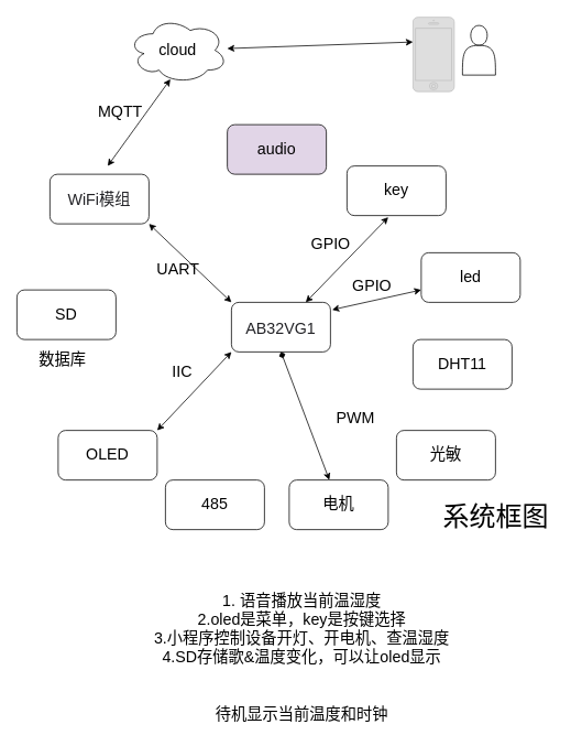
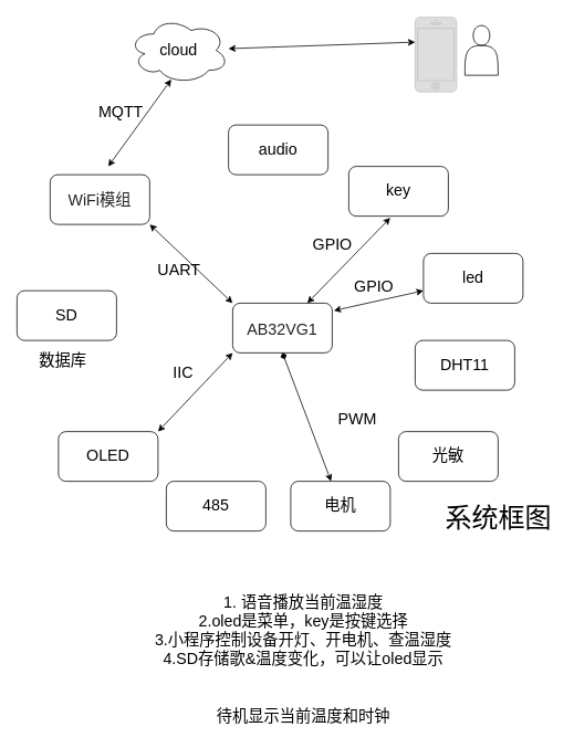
  <mxCell id="0" />
  <mxCell id="1" parent="0" />
  <mxCell id="2" value="&lt;h1 class=&quot;title-article&quot; id=&quot;articleContentId&quot; style=&quot;box-sizing: border-box ; outline: 0px ; margin: 0px ; padding: 0px ; font-family: &amp;#34;pingfang sc&amp;#34; , &amp;#34;microsoft yahei&amp;#34; , &amp;#34;simhei&amp;#34; , &amp;#34;arial&amp;#34; , &amp;#34;simsun&amp;#34; ; overflow-wrap: break-word ; color: rgb(34 , 34 , 38) ; word-break: break-all ; background-color: rgb(255 , 255 , 255)&quot;&gt;&lt;span style=&quot;font-weight: normal&quot;&gt;&lt;font style=&quot;font-size: 19px&quot;&gt;AB32VG1&lt;/font&gt;&lt;/span&gt;&lt;/h1&gt;" style="rounded=1;whiteSpace=wrap;html=1;" parent="1" vertex="1"><mxGeometry x="280" y="365" width="120" height="60" as="geometry" /></mxCell>
  <mxCell id="3" value="&lt;h1 class=&quot;title-article&quot; id=&quot;articleContentId&quot; style=&quot;box-sizing: border-box ; outline: 0px ; margin: 0px ; padding: 0px ; font-family: &amp;#34;pingfang sc&amp;#34; , &amp;#34;microsoft yahei&amp;#34; , &amp;#34;simhei&amp;#34; , &amp;#34;arial&amp;#34; , &amp;#34;simsun&amp;#34; ; overflow-wrap: break-word ; color: rgb(34 , 34 , 38) ; word-break: break-all ; background-color: rgb(255 , 255 , 255)&quot;&gt;&lt;span style=&quot;font-size: 19px ; font-weight: 400&quot;&gt;WiFi模组&lt;/span&gt;&lt;/h1&gt;" style="rounded=1;whiteSpace=wrap;html=1;" parent="1" vertex="1"><mxGeometry x="60" y="210" width="120" height="60" as="geometry" /></mxCell>
  <mxCell id="4" value="cloud" style="ellipse;shape=cloud;whiteSpace=wrap;html=1;fontSize=19;" parent="1" vertex="1"><mxGeometry x="155" y="20" width="120" height="80" as="geometry" /></mxCell>
  <mxCell id="5" value="OLED" style="rounded=1;whiteSpace=wrap;html=1;fontSize=19;" parent="1" vertex="1"><mxGeometry x="70" y="520" width="120" height="60" as="geometry" /></mxCell>
  <mxCell id="6" value="IIC" style="text;html=1;align=center;verticalAlign=middle;resizable=0;points=[];autosize=1;strokeColor=none;fillColor=none;fontSize=19;" parent="1" vertex="1"><mxGeometry x="200" y="435" width="40" height="30" as="geometry" /></mxCell>
  <mxCell id="7" value="UART" style="text;html=1;align=center;verticalAlign=middle;resizable=0;points=[];autosize=1;strokeColor=none;fillColor=none;fontSize=19;" parent="1" vertex="1"><mxGeometry x="180" y="310" width="70" height="30" as="geometry" /></mxCell>
  <mxCell id="8" value="key" style="rounded=1;whiteSpace=wrap;html=1;fontSize=19;" parent="1" vertex="1"><mxGeometry x="420" y="200" width="120" height="60" as="geometry" /></mxCell>
  <mxCell id="9" value="led" style="rounded=1;whiteSpace=wrap;html=1;fontSize=19;" parent="1" vertex="1"><mxGeometry x="510" y="305" width="120" height="60" as="geometry" /></mxCell>
  <mxCell id="10" value="DHT11" style="rounded=1;whiteSpace=wrap;html=1;fontSize=19;" parent="1" vertex="1"><mxGeometry x="500" y="410" width="120" height="60" as="geometry" /></mxCell>
  <mxCell id="11" value="光敏" style="rounded=1;whiteSpace=wrap;html=1;fontSize=19;" parent="1" vertex="1"><mxGeometry x="480" y="520" width="120" height="60" as="geometry" /></mxCell>
  <mxCell id="12" value="电机" style="rounded=1;whiteSpace=wrap;html=1;fontSize=19;" parent="1" vertex="1"><mxGeometry x="350" y="580" width="120" height="60" as="geometry" /></mxCell>
  <mxCell id="13" value="485" style="rounded=1;whiteSpace=wrap;html=1;fontSize=19;" parent="1" vertex="1"><mxGeometry x="200" y="580" width="120" height="60" as="geometry" /></mxCell>
  <mxCell id="14" value="" style="endArrow=classic;startArrow=classic;html=1;rounded=0;fontSize=19;entryX=0;entryY=1;entryDx=0;entryDy=0;exitX=1;exitY=0;exitDx=0;exitDy=0;" parent="1" source="5" target="2" edge="1"><mxGeometry width="50" height="50" relative="1" as="geometry"><mxPoint x="220" y="490" as="sourcePoint" /><mxPoint x="270" y="440" as="targetPoint" /></mxGeometry></mxCell>
  <mxCell id="15" value="" style="endArrow=classic;startArrow=classic;html=1;rounded=0;fontSize=19;entryX=0;entryY=0;entryDx=0;entryDy=0;exitX=1;exitY=1;exitDx=0;exitDy=0;" parent="1" source="3" target="2" edge="1"><mxGeometry width="50" height="50" relative="1" as="geometry"><mxPoint x="210" y="290" as="sourcePoint" /><mxPoint x="260" y="240" as="targetPoint" /></mxGeometry></mxCell>
  <mxCell id="16" value="" style="endArrow=diamond;startArrow=classic;html=1;rounded=0;fontSize=19;entryX=0.5;entryY=1;entryDx=0;entryDy=0;" parent="1" source="12" target="2" edge="1"><mxGeometry width="50" height="50" relative="1" as="geometry"><mxPoint x="350" y="500" as="sourcePoint" /><mxPoint x="400" y="450" as="targetPoint" /></mxGeometry></mxCell>
  <mxCell id="17" value="PWM" style="text;html=1;align=center;verticalAlign=middle;resizable=0;points=[];autosize=1;strokeColor=none;fillColor=none;fontSize=19;" parent="1" vertex="1"><mxGeometry x="400" y="490" width="60" height="30" as="geometry" /></mxCell>
  <mxCell id="18" value="" style="endArrow=classic;startArrow=classic;html=1;rounded=0;fontSize=19;entryX=0;entryY=0.75;entryDx=0;entryDy=0;exitX=1.017;exitY=0.15;exitDx=0;exitDy=0;exitPerimeter=0;" parent="1" source="2" target="9" edge="1"><mxGeometry width="50" height="50" relative="1" as="geometry"><mxPoint x="410" y="370" as="sourcePoint" /><mxPoint x="460" y="320" as="targetPoint" /></mxGeometry></mxCell>
  <mxCell id="19" value="GPIO" style="text;html=1;align=center;verticalAlign=middle;resizable=0;points=[];autosize=1;strokeColor=none;fillColor=none;fontSize=19;" parent="1" vertex="1"><mxGeometry x="420" y="330" width="60" height="30" as="geometry" /></mxCell>
  <mxCell id="20" value="" style="endArrow=classic;startArrow=classic;html=1;rounded=0;fontSize=19;entryX=0.417;entryY=1.033;entryDx=0;entryDy=0;entryPerimeter=0;exitX=0.75;exitY=0;exitDx=0;exitDy=0;" parent="1" source="2" target="8" edge="1"><mxGeometry width="50" height="50" relative="1" as="geometry"><mxPoint x="360" y="360" as="sourcePoint" /><mxPoint x="410" y="310" as="targetPoint" /></mxGeometry></mxCell>
  <mxCell id="21" value="GPIO" style="text;html=1;align=center;verticalAlign=middle;resizable=0;points=[];autosize=1;strokeColor=none;fillColor=none;fontSize=19;" parent="1" vertex="1"><mxGeometry x="370" y="280" width="60" height="30" as="geometry" /></mxCell>
  <mxCell id="22" value="" style="endArrow=classic;startArrow=classic;html=1;rounded=0;fontSize=19;entryX=0.425;entryY=0.938;entryDx=0;entryDy=0;entryPerimeter=0;" parent="1" target="4" edge="1"><mxGeometry width="50" height="50" relative="1" as="geometry"><mxPoint x="130" y="200" as="sourcePoint" /><mxPoint x="180" y="150" as="targetPoint" /></mxGeometry></mxCell>
  <mxCell id="23" value="MQTT" style="text;html=1;align=center;verticalAlign=middle;resizable=0;points=[];autosize=1;strokeColor=none;fillColor=none;fontSize=19;" parent="1" vertex="1"><mxGeometry x="110" y="120" width="70" height="30" as="geometry" /></mxCell>
  <mxCell id="24" value="SD" style="rounded=1;whiteSpace=wrap;html=1;fontSize=19;" parent="1" vertex="1"><mxGeometry x="20" y="350" width="120" height="60" as="geometry" /></mxCell>
  <mxCell id="25" value="数据库" style="text;html=1;align=center;verticalAlign=middle;resizable=0;points=[];autosize=1;strokeColor=none;fillColor=none;fontSize=19;" parent="1" vertex="1"><mxGeometry x="40" y="420" width="70" height="30" as="geometry" /></mxCell>
- <mxCell id="26" value="audio" style="rounded=1;whiteSpace=wrap;html=1;fontSize=19;fillColor=#e1d5e7;" parent="1" vertex="1"><mxGeometry x="275" y="150" width="120" height="60" as="geometry" /></mxCell>
+ <mxCell id="26" value="audio" style="rounded=1;whiteSpace=wrap;html=1;fontSize=19;" parent="1" vertex="1"><mxGeometry x="275" y="150" width="120" height="60" as="geometry" /></mxCell>
  <mxCell id="27" value="1. 语音播放当前温湿度&lt;br&gt;2.oled是菜单，key是按键选择&lt;br&gt;3.小程序控制设备开灯、开电机、查温湿度&lt;br&gt;4.SD存储歌&amp;amp;温度变化，可以让oled显示&lt;br&gt;&lt;br&gt;&lt;br&gt;待机显示当前温度和时钟" style="text;html=1;align=center;verticalAlign=middle;resizable=0;points=[];autosize=1;strokeColor=none;fillColor=none;fontSize=19;" parent="1" vertex="1"><mxGeometry x="180" y="710" width="370" height="170" as="geometry" /></mxCell>
  <mxCell id="28" value="" style="html=1;verticalLabelPosition=bottom;labelBackgroundColor=#ffffff;verticalAlign=top;shadow=0;dashed=0;strokeWidth=1;shape=mxgraph.ios7.misc.iphone;strokeColor=#c0c0c0;fillColor=#DEDEDE;" vertex="1" parent="1"><mxGeometry x="500" y="20" width="50" height="90" as="geometry" /></mxCell>
  <mxCell id="29" value="" style="shape=actor;whiteSpace=wrap;html=1;" vertex="1" parent="1"><mxGeometry x="560" y="30" width="40" height="60" as="geometry" /></mxCell>
  <mxCell id="30" value="" style="endArrow=classic;startArrow=classic;html=1;rounded=0;" edge="1" parent="1" source="4"><mxGeometry width="50" height="50" relative="1" as="geometry"><mxPoint x="410" y="260" as="sourcePoint" /><mxPoint x="500" y="50" as="targetPoint" /><Array as="points" /></mxGeometry></mxCell>
  <mxCell id="31" value="&lt;font style=&quot;font-size: 32px&quot;&gt;系统框图&lt;/font&gt;" style="text;html=1;align=center;verticalAlign=middle;resizable=0;points=[];autosize=1;strokeColor=none;fillColor=none;strokeWidth=2;" vertex="1" parent="1"><mxGeometry x="530" y="610" width="140" height="30" as="geometry" /></mxCell>
